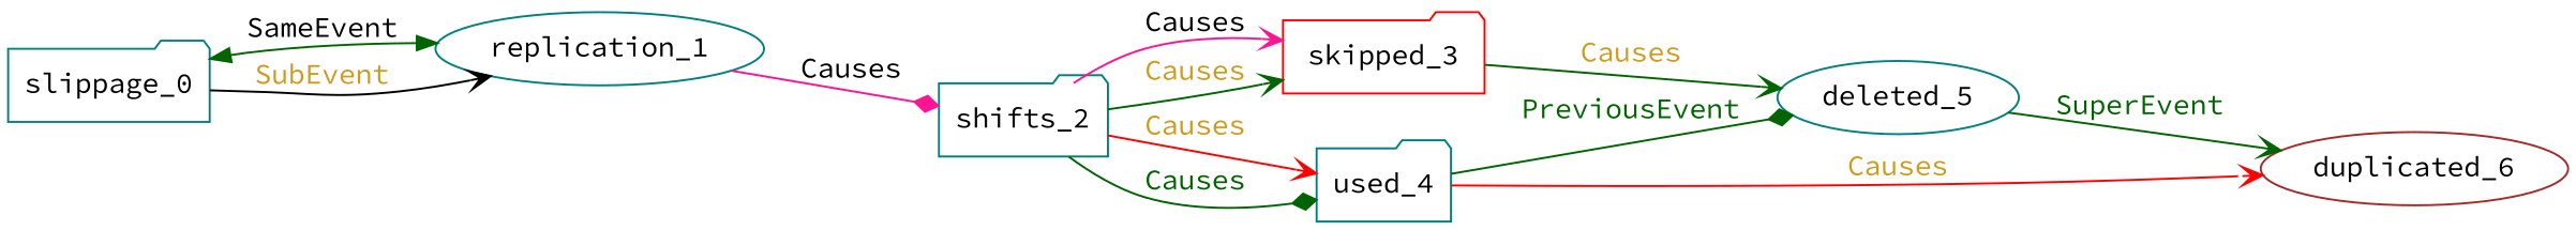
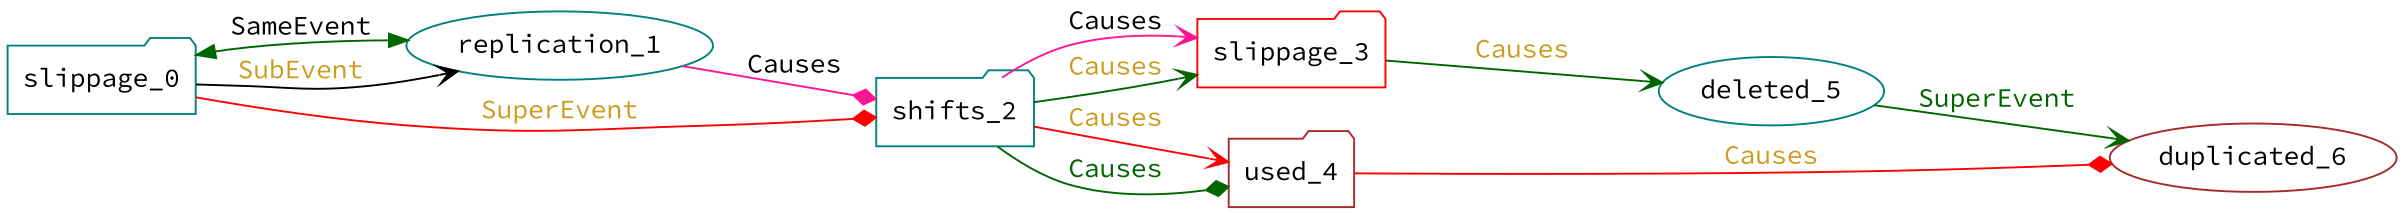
  digraph {
    fontname="Source Code Pro"
    rankdir=LR
    node [color=teal fontname="Source Code Pro" shape=folder]
    edge [color=darkgreen fontcolor=goldenrod3 fontname="Source Code Pro" arrowhead=vee]
    n1 [label=slippage_0]
    n2 [label=replication_1 shape=ellipse]
    n3 [label=shifts_2]
-   n4 [color=red label=skipped_3]
-   n5 [label=used_4]
+   n4 [color=red label=slippage_3]
+   n5 [color=brown label=used_4]
    n6 [label=deleted_5 shape=ellipse]
    n7 [color=brown label=duplicated_6 shape=ellipse]
    n1 -> n2 [dir=both fontcolor=black label=SameEvent arrowhead=""]
    n1 -> n2 [color=black label=SubEvent]
+   n1 -> n3 [arrowhead=diamond color=red label=SuperEvent]
    n2 -> n3 [arrowhead=diamond color=deeppink fontcolor=black label=Causes]
    n3 -> n4 [color=deeppink fontcolor=black label=Causes]
    n3 -> n4 [label=Causes]
    n3 -> n5 [color=red label=Causes]
    n3 -> n5 [arrowhead=diamond fontcolor=darkgreen label=Causes]
    n4 -> n6 [label=Causes]
-   n5 -> n6 [arrowhead=diamond fontcolor=darkgreen label=PreviousEvent]
-   n5 -> n7 [color=red label=Causes]
+   n5 -> n7 [arrowhead=diamond color=red label=Causes]
    n6 -> n7 [fontcolor=darkgreen label=SuperEvent]
  }
